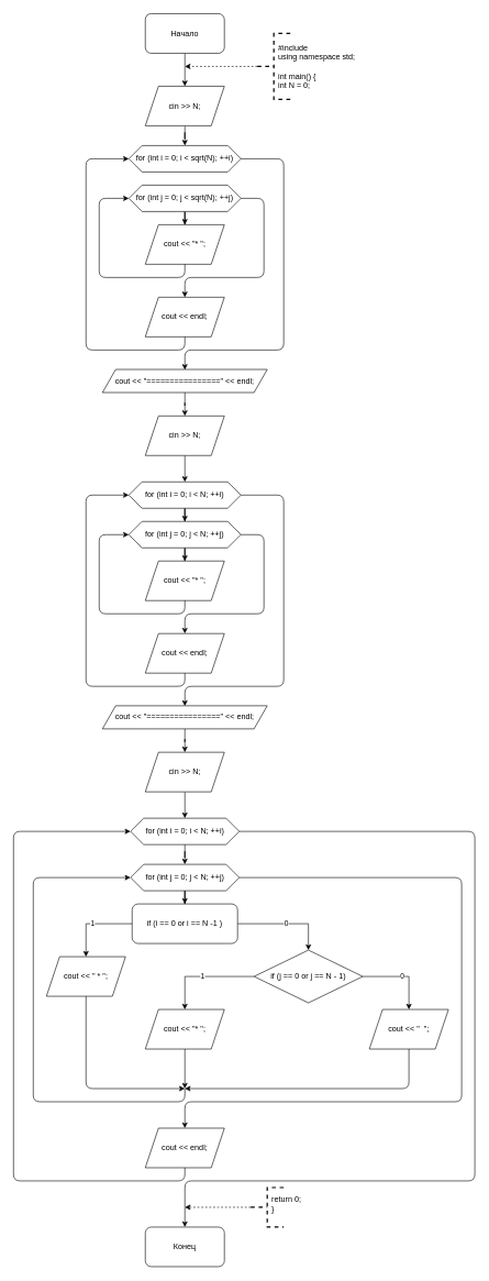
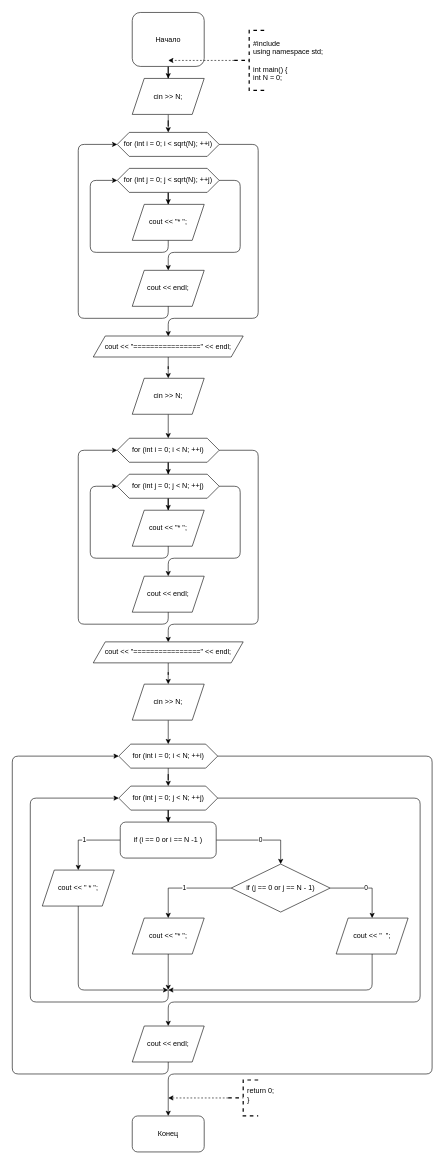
  <mxCell id="0" />
  <mxCell id="1" parent="0" />
  <mxCell id="2" style="edgeStyle=orthogonalEdgeStyle;rounded=0;orthogonalLoop=1;jettySize=auto;html=1;" edge="1" parent="1" source="3" target="5"><mxGeometry relative="1" as="geometry" /></mxCell>
- <mxCell id="3" value="Начало" style="rounded=1;whiteSpace=wrap;html=1;" vertex="1" parent="1"><mxGeometry x="220" y="20" width="120" height="60" as="geometry" /></mxCell>
+ <mxCell id="3" value="Начало" style="rounded=1;whiteSpace=wrap;html=1;" vertex="1" parent="1"><mxGeometry x="220" y="20" width="120" height="90" as="geometry" /></mxCell>
  <mxCell id="4" style="edgeStyle=orthogonalEdgeStyle;rounded=0;orthogonalLoop=1;jettySize=auto;html=1;" edge="1" parent="1" source="5" target="6"><mxGeometry relative="1" as="geometry" /></mxCell>
  <mxCell id="5" value="cin &amp;gt;&amp;gt; N;" style="shape=parallelogram;perimeter=parallelogramPerimeter;whiteSpace=wrap;html=1;fixedSize=1;" vertex="1" parent="1"><mxGeometry x="220" y="130" width="120" height="60" as="geometry" /></mxCell>
  <mxCell id="6" value="for (int i = 0; i &amp;lt; sqrt(N); ++i)" style="shape=hexagon;perimeter=hexagonPerimeter2;whiteSpace=wrap;html=1;fixedSize=1;" vertex="1" parent="1"><mxGeometry x="195" y="220" width="170" height="40" as="geometry" /></mxCell>
  <mxCell id="7" style="edgeStyle=orthogonalEdgeStyle;rounded=0;orthogonalLoop=1;jettySize=auto;html=1;entryX=0.5;entryY=0;entryDx=0;entryDy=0;" edge="1" parent="1" source="8" target="9"><mxGeometry relative="1" as="geometry" /></mxCell>
  <mxCell id="8" value="for (int j = 0; j &amp;lt; sqrt(N); ++j)" style="shape=hexagon;perimeter=hexagonPerimeter2;whiteSpace=wrap;html=1;fixedSize=1;" vertex="1" parent="1"><mxGeometry x="195" y="280" width="170" height="40" as="geometry" /></mxCell>
  <mxCell id="9" value="cout &amp;lt;&amp;lt; &quot;* &quot;;" style="shape=parallelogram;perimeter=parallelogramPerimeter;whiteSpace=wrap;html=1;fixedSize=1;" vertex="1" parent="1"><mxGeometry x="220" y="340" width="120" height="60" as="geometry" /></mxCell>
  <mxCell id="10" value="cout &amp;lt;&amp;lt; endl;" style="shape=parallelogram;perimeter=parallelogramPerimeter;whiteSpace=wrap;html=1;fixedSize=1;" vertex="1" parent="1"><mxGeometry x="220" y="450" width="120" height="60" as="geometry" /></mxCell>
  <mxCell id="11" value="" style="endArrow=classic;html=1;exitX=0.5;exitY=1;exitDx=0;exitDy=0;entryX=0;entryY=0.5;entryDx=0;entryDy=0;" edge="1" parent="1" source="9" target="8"><mxGeometry width="50" height="50" relative="1" as="geometry"><mxPoint x="270" y="440" as="sourcePoint" /><mxPoint x="320" y="390" as="targetPoint" /><Array as="points"><mxPoint x="280" y="420" /><mxPoint x="150" y="420" /><mxPoint x="150" y="300" /></Array></mxGeometry></mxCell>
  <mxCell id="12" value="" style="endArrow=classic;html=1;exitX=1;exitY=0.5;exitDx=0;exitDy=0;entryX=0.5;entryY=0;entryDx=0;entryDy=0;" edge="1" parent="1" source="8" target="10"><mxGeometry width="50" height="50" relative="1" as="geometry"><mxPoint x="270" y="340" as="sourcePoint" /><mxPoint x="320" y="290" as="targetPoint" /><Array as="points"><mxPoint x="400" y="300" /><mxPoint x="400" y="420" /><mxPoint x="280" y="420" /></Array></mxGeometry></mxCell>
  <mxCell id="13" value="" style="endArrow=classic;html=1;exitX=0.5;exitY=1;exitDx=0;exitDy=0;entryX=0;entryY=0.5;entryDx=0;entryDy=0;" edge="1" parent="1" source="10" target="6"><mxGeometry width="50" height="50" relative="1" as="geometry"><mxPoint x="270" y="440" as="sourcePoint" /><mxPoint x="320" y="390" as="targetPoint" /><Array as="points"><mxPoint x="280" y="530" /><mxPoint x="130" y="530" /><mxPoint x="130" y="240" /></Array></mxGeometry></mxCell>
  <mxCell id="14" value="" style="endArrow=classic;html=1;exitX=1;exitY=0.5;exitDx=0;exitDy=0;" edge="1" parent="1" source="6"><mxGeometry width="50" height="50" relative="1" as="geometry"><mxPoint x="270" y="440" as="sourcePoint" /><mxPoint x="280" y="560" as="targetPoint" /><Array as="points"><mxPoint x="430" y="240" /><mxPoint x="430" y="530" /><mxPoint x="280" y="530" /></Array></mxGeometry></mxCell>
  <mxCell id="15" style="edgeStyle=orthogonalEdgeStyle;rounded=0;orthogonalLoop=1;jettySize=auto;html=1;entryX=0.5;entryY=0;entryDx=0;entryDy=0;" edge="1" parent="1" source="16" target="18"><mxGeometry relative="1" as="geometry" /></mxCell>
  <mxCell id="16" value="cout &amp;lt;&amp;lt; &quot;================&quot; &amp;lt;&amp;lt; endl;" style="shape=parallelogram;perimeter=parallelogramPerimeter;whiteSpace=wrap;html=1;fixedSize=1;" vertex="1" parent="1"><mxGeometry x="155" y="559.5" width="250" height="35" as="geometry" /></mxCell>
  <mxCell id="17" style="edgeStyle=orthogonalEdgeStyle;rounded=0;orthogonalLoop=1;jettySize=auto;html=1;entryX=0.5;entryY=0;entryDx=0;entryDy=0;" edge="1" parent="1" source="18" target="20"><mxGeometry relative="1" as="geometry" /></mxCell>
  <mxCell id="18" value="cin &amp;gt;&amp;gt; N;" style="shape=parallelogram;perimeter=parallelogramPerimeter;whiteSpace=wrap;html=1;fixedSize=1;" vertex="1" parent="1"><mxGeometry x="220" y="630" width="120" height="60" as="geometry" /></mxCell>
  <mxCell id="19" style="edgeStyle=orthogonalEdgeStyle;rounded=0;orthogonalLoop=1;jettySize=auto;html=1;entryX=0.5;entryY=0;entryDx=0;entryDy=0;" edge="1" parent="1" source="20" target="22"><mxGeometry relative="1" as="geometry" /></mxCell>
  <mxCell id="20" value="for (int i = 0; i &amp;lt; N; ++i)" style="shape=hexagon;perimeter=hexagonPerimeter2;whiteSpace=wrap;html=1;fixedSize=1;" vertex="1" parent="1"><mxGeometry x="195" y="730" width="170" height="40" as="geometry" /></mxCell>
  <mxCell id="21" style="edgeStyle=orthogonalEdgeStyle;rounded=0;orthogonalLoop=1;jettySize=auto;html=1;entryX=0.5;entryY=0;entryDx=0;entryDy=0;" edge="1" parent="1" source="22" target="23"><mxGeometry relative="1" as="geometry" /></mxCell>
  <mxCell id="22" value="for (int j = 0; j &amp;lt; N; ++j)" style="shape=hexagon;perimeter=hexagonPerimeter2;whiteSpace=wrap;html=1;fixedSize=1;" vertex="1" parent="1"><mxGeometry x="195" y="790" width="170" height="40" as="geometry" /></mxCell>
  <mxCell id="23" value="cout &amp;lt;&amp;lt; &quot;* &quot;;" style="shape=parallelogram;perimeter=parallelogramPerimeter;whiteSpace=wrap;html=1;fixedSize=1;" vertex="1" parent="1"><mxGeometry x="220" y="850" width="120" height="60" as="geometry" /></mxCell>
  <mxCell id="24" value="cout &amp;lt;&amp;lt; endl;" style="shape=parallelogram;perimeter=parallelogramPerimeter;whiteSpace=wrap;html=1;fixedSize=1;" vertex="1" parent="1"><mxGeometry x="220" y="960" width="120" height="60" as="geometry" /></mxCell>
  <mxCell id="25" value="" style="endArrow=classic;html=1;exitX=0.5;exitY=1;exitDx=0;exitDy=0;entryX=0;entryY=0.5;entryDx=0;entryDy=0;" edge="1" parent="1" source="23" target="22"><mxGeometry width="50" height="50" relative="1" as="geometry"><mxPoint x="270" y="950" as="sourcePoint" /><mxPoint x="320" y="900" as="targetPoint" /><Array as="points"><mxPoint x="280" y="930" /><mxPoint x="150" y="930" /><mxPoint x="150" y="810" /></Array></mxGeometry></mxCell>
  <mxCell id="26" value="" style="endArrow=classic;html=1;exitX=1;exitY=0.5;exitDx=0;exitDy=0;entryX=0.5;entryY=0;entryDx=0;entryDy=0;" edge="1" parent="1" source="22" target="24"><mxGeometry width="50" height="50" relative="1" as="geometry"><mxPoint x="270" y="850" as="sourcePoint" /><mxPoint x="320" y="800" as="targetPoint" /><Array as="points"><mxPoint x="400" y="810" /><mxPoint x="400" y="930" /><mxPoint x="280" y="930" /></Array></mxGeometry></mxCell>
  <mxCell id="27" value="" style="endArrow=classic;html=1;exitX=0.5;exitY=1;exitDx=0;exitDy=0;entryX=0;entryY=0.5;entryDx=0;entryDy=0;" edge="1" parent="1" source="24" target="20"><mxGeometry width="50" height="50" relative="1" as="geometry"><mxPoint x="270" y="950" as="sourcePoint" /><mxPoint x="320" y="900" as="targetPoint" /><Array as="points"><mxPoint x="280" y="1040" /><mxPoint x="130" y="1040" /><mxPoint x="130" y="750" /></Array></mxGeometry></mxCell>
  <mxCell id="28" value="" style="endArrow=classic;html=1;exitX=1;exitY=0.5;exitDx=0;exitDy=0;" edge="1" parent="1" source="20"><mxGeometry width="50" height="50" relative="1" as="geometry"><mxPoint x="270" y="950" as="sourcePoint" /><mxPoint x="280" y="1070" as="targetPoint" /><Array as="points"><mxPoint x="430" y="750" /><mxPoint x="430" y="1040" /><mxPoint x="280" y="1040" /></Array></mxGeometry></mxCell>
  <mxCell id="29" style="edgeStyle=orthogonalEdgeStyle;rounded=0;orthogonalLoop=1;jettySize=auto;html=1;entryX=0.5;entryY=0;entryDx=0;entryDy=0;" edge="1" parent="1" source="30" target="32"><mxGeometry relative="1" as="geometry" /></mxCell>
  <mxCell id="30" value="cout &amp;lt;&amp;lt; &quot;================&quot; &amp;lt;&amp;lt; endl;" style="shape=parallelogram;perimeter=parallelogramPerimeter;whiteSpace=wrap;html=1;fixedSize=1;" vertex="1" parent="1"><mxGeometry x="155" y="1069.5" width="250" height="35" as="geometry" /></mxCell>
  <mxCell id="31" style="edgeStyle=orthogonalEdgeStyle;rounded=0;orthogonalLoop=1;jettySize=auto;html=1;entryX=0.5;entryY=0;entryDx=0;entryDy=0;" edge="1" parent="1" source="32" target="34"><mxGeometry relative="1" as="geometry" /></mxCell>
  <mxCell id="32" value="cin &amp;gt;&amp;gt; N;" style="shape=parallelogram;perimeter=parallelogramPerimeter;whiteSpace=wrap;html=1;fixedSize=1;" vertex="1" parent="1"><mxGeometry x="220" y="1140" width="120" height="60" as="geometry" /></mxCell>
  <mxCell id="33" style="edgeStyle=orthogonalEdgeStyle;rounded=0;orthogonalLoop=1;jettySize=auto;html=1;entryX=0.5;entryY=0;entryDx=0;entryDy=0;" edge="1" parent="1" source="34" target="36"><mxGeometry relative="1" as="geometry" /></mxCell>
  <mxCell id="34" value="for (int i = 0; i &amp;lt; N; ++i)" style="shape=hexagon;perimeter=hexagonPerimeter2;whiteSpace=wrap;html=1;fixedSize=1;" vertex="1" parent="1"><mxGeometry x="197.5" y="1240" width="165" height="40" as="geometry" /></mxCell>
  <mxCell id="35" style="edgeStyle=orthogonalEdgeStyle;rounded=0;orthogonalLoop=1;jettySize=auto;html=1;entryX=0.5;entryY=0;entryDx=0;entryDy=0;" edge="1" parent="1" source="36" target="39"><mxGeometry relative="1" as="geometry" /></mxCell>
  <mxCell id="36" value="for (int j = 0; j &amp;lt; N; ++j)" style="shape=hexagon;perimeter=hexagonPerimeter2;whiteSpace=wrap;html=1;fixedSize=1;" vertex="1" parent="1"><mxGeometry x="197.5" y="1310" width="165" height="40" as="geometry" /></mxCell>
  <mxCell id="37" value="1" style="edgeStyle=orthogonalEdgeStyle;rounded=0;orthogonalLoop=1;jettySize=auto;html=1;" edge="1" parent="1" source="39" target="40"><mxGeometry relative="1" as="geometry"><mxPoint x="150" y="1470" as="targetPoint" /></mxGeometry></mxCell>
  <mxCell id="38" value="0" style="edgeStyle=orthogonalEdgeStyle;rounded=0;orthogonalLoop=1;jettySize=auto;html=1;" edge="1" parent="1" source="39" target="43"><mxGeometry relative="1" as="geometry"><mxPoint x="430" y="1450" as="targetPoint" /></mxGeometry></mxCell>
  <mxCell id="39" value="if (i == 0 or i == N -1 )" style="whiteSpace=wrap;html=1;rounded=1;" vertex="1" parent="1"><mxGeometry x="200" y="1370" width="160" height="60" as="geometry" /></mxCell>
  <mxCell id="40" value="cout &amp;lt;&amp;lt; &quot; * &quot;;" style="shape=parallelogram;perimeter=parallelogramPerimeter;whiteSpace=wrap;html=1;fixedSize=1;" vertex="1" parent="1"><mxGeometry x="70" y="1450" width="120" height="60" as="geometry" /></mxCell>
  <mxCell id="41" value="1" style="edgeStyle=orthogonalEdgeStyle;rounded=0;orthogonalLoop=1;jettySize=auto;html=1;" edge="1" parent="1" source="43" target="45"><mxGeometry relative="1" as="geometry"><mxPoint x="340" y="1540" as="targetPoint" /></mxGeometry></mxCell>
  <mxCell id="42" value="0" style="edgeStyle=orthogonalEdgeStyle;rounded=0;orthogonalLoop=1;jettySize=auto;html=1;" edge="1" parent="1" source="43" target="46"><mxGeometry relative="1" as="geometry"><mxPoint x="620" y="1540" as="targetPoint" /></mxGeometry></mxCell>
  <mxCell id="43" value="if (j == 0 or j == N - 1)" style="rhombus;whiteSpace=wrap;html=1;" vertex="1" parent="1"><mxGeometry x="385" y="1440" width="165" height="80" as="geometry" /></mxCell>
  <mxCell id="44" style="edgeStyle=orthogonalEdgeStyle;rounded=0;orthogonalLoop=1;jettySize=auto;html=1;" edge="1" parent="1" source="45"><mxGeometry relative="1" as="geometry"><mxPoint x="280" y="1650" as="targetPoint" /></mxGeometry></mxCell>
  <mxCell id="45" value="cout &amp;lt;&amp;lt; &quot;* &quot;;" style="shape=parallelogram;perimeter=parallelogramPerimeter;whiteSpace=wrap;html=1;fixedSize=1;" vertex="1" parent="1"><mxGeometry x="220" y="1530" width="120" height="60" as="geometry" /></mxCell>
  <mxCell id="46" value="cout &amp;lt;&amp;lt; &quot;&amp;nbsp; &quot;;" style="shape=parallelogram;perimeter=parallelogramPerimeter;whiteSpace=wrap;html=1;fixedSize=1;" vertex="1" parent="1"><mxGeometry x="560" y="1530" width="120" height="60" as="geometry" /></mxCell>
  <mxCell id="47" value="" style="endArrow=classic;html=1;exitX=0.5;exitY=1;exitDx=0;exitDy=0;" edge="1" parent="1" source="40"><mxGeometry width="50" height="50" relative="1" as="geometry"><mxPoint x="270" y="1610" as="sourcePoint" /><mxPoint x="280" y="1650" as="targetPoint" /><Array as="points"><mxPoint x="130" y="1650" /></Array></mxGeometry></mxCell>
  <mxCell id="48" value="" style="endArrow=classic;html=1;exitX=0.5;exitY=1;exitDx=0;exitDy=0;" edge="1" parent="1" source="46"><mxGeometry width="50" height="50" relative="1" as="geometry"><mxPoint x="270" y="1610" as="sourcePoint" /><mxPoint x="280" y="1650" as="targetPoint" /><Array as="points"><mxPoint x="620" y="1650" /></Array></mxGeometry></mxCell>
  <mxCell id="49" value="cout &amp;lt;&amp;lt; endl;" style="shape=parallelogram;perimeter=parallelogramPerimeter;whiteSpace=wrap;html=1;fixedSize=1;" vertex="1" parent="1"><mxGeometry x="220" y="1710" width="120" height="60" as="geometry" /></mxCell>
  <mxCell id="50" value="" style="endArrow=classic;html=1;entryX=0;entryY=0.5;entryDx=0;entryDy=0;" edge="1" parent="1" target="36"><mxGeometry width="50" height="50" relative="1" as="geometry"><mxPoint x="280" y="1650" as="sourcePoint" /><mxPoint x="320" y="1560" as="targetPoint" /><Array as="points"><mxPoint x="280" y="1670" /><mxPoint x="50" y="1670" /><mxPoint x="50" y="1330" /></Array></mxGeometry></mxCell>
  <mxCell id="51" value="" style="endArrow=classic;html=1;exitX=1;exitY=0.5;exitDx=0;exitDy=0;entryX=0.5;entryY=0;entryDx=0;entryDy=0;" edge="1" parent="1" source="36" target="49"><mxGeometry width="50" height="50" relative="1" as="geometry"><mxPoint x="270" y="1510" as="sourcePoint" /><mxPoint x="320" y="1460" as="targetPoint" /><Array as="points"><mxPoint x="700" y="1330" /><mxPoint x="700" y="1670" /><mxPoint x="280" y="1670" /></Array></mxGeometry></mxCell>
  <mxCell id="52" value="" style="endArrow=classic;html=1;exitX=0.5;exitY=1;exitDx=0;exitDy=0;entryX=0;entryY=0.5;entryDx=0;entryDy=0;" edge="1" parent="1" source="49" target="34"><mxGeometry width="50" height="50" relative="1" as="geometry"><mxPoint x="270" y="1710" as="sourcePoint" /><mxPoint x="320" y="1660" as="targetPoint" /><Array as="points"><mxPoint x="280" y="1790" /><mxPoint x="20" y="1790" /><mxPoint x="20" y="1260" /></Array></mxGeometry></mxCell>
  <mxCell id="53" value="Конец" style="rounded=1;whiteSpace=wrap;html=1;" vertex="1" parent="1"><mxGeometry x="220" y="1860" width="120" height="60" as="geometry" /></mxCell>
  <mxCell id="54" value="" style="endArrow=classic;html=1;exitX=1;exitY=0.5;exitDx=0;exitDy=0;entryX=0.5;entryY=0;entryDx=0;entryDy=0;" edge="1" parent="1" source="34" target="53"><mxGeometry width="50" height="50" relative="1" as="geometry"><mxPoint x="270" y="1560" as="sourcePoint" /><mxPoint x="320" y="1510" as="targetPoint" /><Array as="points"><mxPoint x="720" y="1260" /><mxPoint x="720" y="1790" /><mxPoint x="280" y="1790" /></Array></mxGeometry></mxCell>
  <mxCell id="55" style="edgeStyle=orthogonalEdgeStyle;rounded=0;orthogonalLoop=1;jettySize=auto;html=1;dashed=1;" edge="1" parent="1" source="56"><mxGeometry relative="1" as="geometry"><mxPoint x="280" y="100" as="targetPoint" /></mxGeometry></mxCell>
  <mxCell id="56" value="" style="strokeWidth=2;html=1;shape=mxgraph.flowchart.annotation_2;align=left;labelPosition=right;pointerEvents=1;dashed=1;" vertex="1" parent="1"><mxGeometry x="390" y="50" width="50" height="100" as="geometry" /></mxCell>
  <mxCell id="57" value="#include&amp;nbsp;&lt;br&gt;using namespace std;&lt;br&gt;&lt;br&gt;int main() {&lt;br&gt;int N = 0;" style="text;html=1;strokeColor=none;fillColor=none;align=left;verticalAlign=middle;whiteSpace=wrap;rounded=0;dashed=1;" vertex="1" parent="1"><mxGeometry x="420" y="50" width="130" height="100" as="geometry" /></mxCell>
  <mxCell id="58" style="edgeStyle=orthogonalEdgeStyle;rounded=0;orthogonalLoop=1;jettySize=auto;html=1;dashed=1;" edge="1" parent="1" source="59"><mxGeometry relative="1" as="geometry"><mxPoint x="280" y="1830" as="targetPoint" /></mxGeometry></mxCell>
  <mxCell id="59" value="" style="strokeWidth=2;html=1;shape=mxgraph.flowchart.annotation_2;align=left;labelPosition=right;pointerEvents=1;dashed=1;" vertex="1" parent="1"><mxGeometry x="380" y="1800" width="50" height="60" as="geometry" /></mxCell>
  <mxCell id="60" value="return 0;&lt;br&gt;}" style="text;html=1;strokeColor=none;fillColor=none;align=left;verticalAlign=middle;whiteSpace=wrap;rounded=0;dashed=1;" vertex="1" parent="1"><mxGeometry x="410" y="1800" width="80" height="50" as="geometry" /></mxCell>
